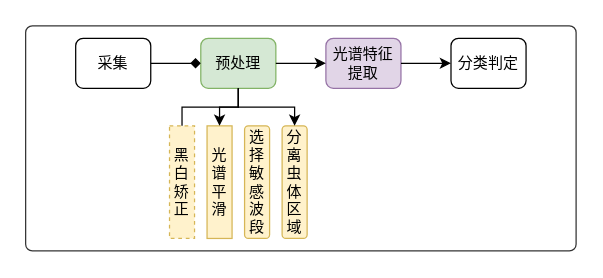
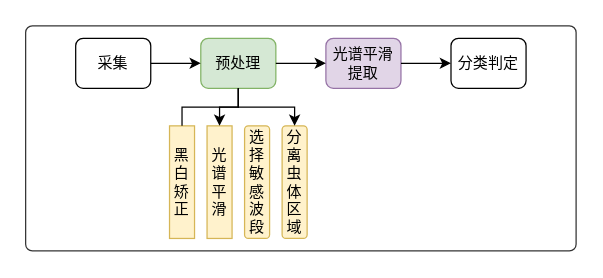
  <mxCell id="0" />
  <mxCell id="1" parent="0" />
  <mxCell id="2" value="" style="rounded=1;whiteSpace=wrap;html=1;opacity=80;glass=0;arcSize=3;" vertex="1" parent="1"><mxGeometry x="20" y="20" width="440" height="180" as="geometry" /></mxCell>
  <mxCell id="3" value="采集" style="rounded=1;whiteSpace=wrap;html=1;" vertex="1" parent="1"><mxGeometry x="60" y="30" width="60" height="40" as="geometry" /></mxCell>
  <mxCell id="4" value="预处理" style="rounded=1;whiteSpace=wrap;html=1;fillColor=#d5e8d4;strokeColor=#82b366;" vertex="1" parent="1"><mxGeometry x="160" y="30" width="60" height="40" as="geometry" /></mxCell>
- <mxCell id="5" value="光谱特征&lt;div&gt;提取&lt;/div&gt;" style="rounded=1;whiteSpace=wrap;html=1;fillColor=#e1d5e7;strokeColor=#9673a6;" vertex="1" parent="1"><mxGeometry x="260" y="30" width="60" height="40" as="geometry" /></mxCell>
+ <mxCell id="5" value="光谱平滑&lt;div&gt;提取&lt;/div&gt;" style="rounded=1;whiteSpace=wrap;html=1;fillColor=#e1d5e7;strokeColor=#9673a6;" vertex="1" parent="1"><mxGeometry x="260" y="30" width="60" height="40" as="geometry" /></mxCell>
  <mxCell id="6" value="分类判定" style="rounded=1;whiteSpace=wrap;html=1;" vertex="1" parent="1"><mxGeometry x="360" y="30" width="60" height="40" as="geometry" /></mxCell>
- <mxCell id="7" value="黑白矫正" style="rounded=0;whiteSpace=wrap;html=1;fillColor=#fff2cc;strokeColor=#d6b656;dashed=1;" vertex="1" parent="1"><mxGeometry x="135" y="100" width="20" height="90" as="geometry" /></mxCell>
+ <mxCell id="7" value="黑白矫正" style="rounded=0;whiteSpace=wrap;html=1;fillColor=#fff2cc;strokeColor=#d6b656;" vertex="1" parent="1"><mxGeometry x="135" y="100" width="20" height="90" as="geometry" /></mxCell>
  <mxCell id="8" value="光谱平滑" style="rounded=0;whiteSpace=wrap;html=1;fillColor=#fff2cc;strokeColor=#d6b656;" vertex="1" parent="1"><mxGeometry x="165" y="100" width="20" height="90" as="geometry" /></mxCell>
  <mxCell id="9" value="选择敏感波段" style="whiteSpace=wrap;html=1;fillColor=#fff2cc;strokeColor=#d6b656;rounded=1;" vertex="1" parent="1"><mxGeometry x="195" y="100" width="20" height="90" as="geometry" /></mxCell>
  <mxCell id="10" value="分离虫体区域" style="whiteSpace=wrap;html=1;fillColor=#fff2cc;strokeColor=#d6b656;rounded=1;" vertex="1" parent="1"><mxGeometry x="225" y="100" width="20" height="90" as="geometry" /></mxCell>
- <mxCell id="11" value="" style="endArrow=diamond;html=1;rounded=0;exitX=1;exitY=0.5;exitDx=0;exitDy=0;entryX=0;entryY=0.5;entryDx=0;entryDy=0;" edge="1" parent="1" source="3" target="4"><mxGeometry width="50" height="50" relative="1" as="geometry"><mxPoint x="100" y="-30" as="sourcePoint" /><mxPoint x="150" y="-80" as="targetPoint" /></mxGeometry></mxCell>
+ <mxCell id="11" value="" style="endArrow=classic;html=1;rounded=0;exitX=1;exitY=0.5;exitDx=0;exitDy=0;entryX=0;entryY=0.5;entryDx=0;entryDy=0;" edge="1" parent="1" source="3" target="4"><mxGeometry width="50" height="50" relative="1" as="geometry"><mxPoint x="100" y="-30" as="sourcePoint" /><mxPoint x="150" y="-80" as="targetPoint" /></mxGeometry></mxCell>
  <mxCell id="12" value="" style="endArrow=classic;html=1;rounded=0;exitX=1;exitY=0.5;exitDx=0;exitDy=0;entryX=0;entryY=0.5;entryDx=0;entryDy=0;" edge="1" parent="1" source="4" target="5"><mxGeometry width="50" height="50" relative="1" as="geometry"><mxPoint x="260" y="-50" as="sourcePoint" /><mxPoint x="310" y="-100" as="targetPoint" /></mxGeometry></mxCell>
  <mxCell id="13" value="" style="endArrow=classic;html=1;rounded=0;exitX=1;exitY=0.5;exitDx=0;exitDy=0;entryX=0;entryY=0.5;entryDx=0;entryDy=0;" edge="1" parent="1" source="5" target="6"><mxGeometry width="50" height="50" relative="1" as="geometry"><mxPoint x="380" y="-80" as="sourcePoint" /><mxPoint x="430" y="-130" as="targetPoint" /></mxGeometry></mxCell>
  <mxCell id="14" value="" style="endArrow=none;html=1;rounded=0;exitX=0.5;exitY=1;exitDx=0;exitDy=0;entryX=0.5;entryY=0;entryDx=0;entryDy=0;edgeStyle=orthogonalEdgeStyle;" edge="1" parent="1" source="4" target="7"><mxGeometry width="50" height="50" relative="1" as="geometry"><mxPoint x="450" y="-80" as="sourcePoint" /><mxPoint x="500" y="-130" as="targetPoint" /></mxGeometry></mxCell>
  <mxCell id="15" value="" style="endArrow=classic;html=1;rounded=0;exitX=0.5;exitY=1;exitDx=0;exitDy=0;entryX=0.5;entryY=0;entryDx=0;entryDy=0;edgeStyle=orthogonalEdgeStyle;" edge="1" parent="1" source="4" target="8"><mxGeometry width="50" height="50" relative="1" as="geometry"><mxPoint x="250" y="-50" as="sourcePoint" /><mxPoint x="300" y="-100" as="targetPoint" /></mxGeometry></mxCell>
  <mxCell id="16" value="" style="endArrow=classic;html=1;rounded=0;entryX=0.5;entryY=0;entryDx=0;entryDy=0;exitX=0.5;exitY=1;exitDx=0;exitDy=0;edgeStyle=orthogonalEdgeStyle;" edge="1" parent="1" source="4" target="10"><mxGeometry width="50" height="50" relative="1" as="geometry"><mxPoint x="190" y="70" as="sourcePoint" /><mxPoint x="290" y="-140" as="targetPoint" /></mxGeometry></mxCell>
